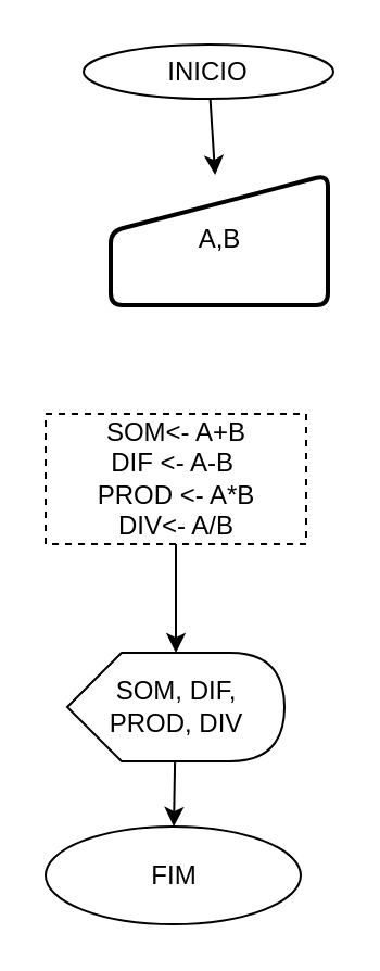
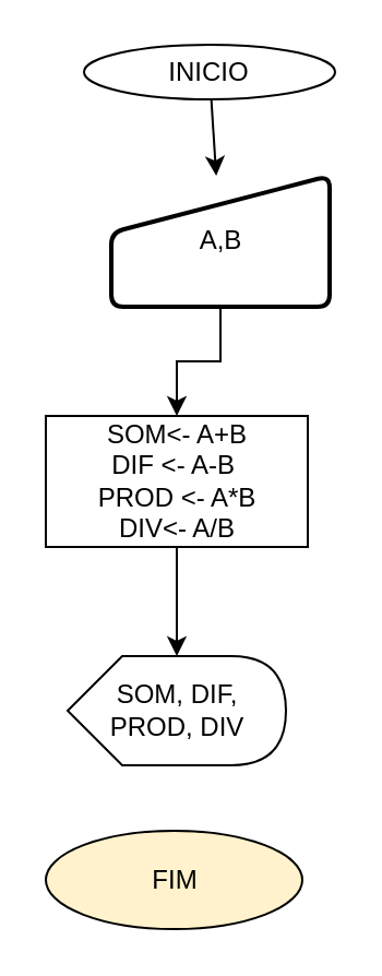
  <mxCell id="0" />
  <mxCell id="1" parent="0" />
  <mxCell id="2" value="" style="rounded=0;orthogonalLoop=1;jettySize=auto;html=1;" edge="1" parent="1" source="3" target="10"><mxGeometry relative="1" as="geometry" /></mxCell>
  <mxCell id="3" value="INICIO" style="ellipse;whiteSpace=wrap;html=1;" parent="1" vertex="1"><mxGeometry x="38" y="20" width="115" height="25" as="geometry" /></mxCell>
  <mxCell id="4" value="" style="edgeStyle=none;rounded=0;orthogonalLoop=1;jettySize=auto;html=1;" parent="1" source="5" target="7" edge="1"><mxGeometry relative="1" as="geometry" /></mxCell>
- <mxCell id="5" value="SOM&amp;lt;- A+B&lt;br&gt;DIF &amp;lt;- A-B&amp;nbsp;&lt;br&gt;PROD &amp;lt;- A*B&lt;br&gt;DIV&amp;lt;- A/B" style="whiteSpace=wrap;html=1;dashed=1;" parent="1" vertex="1"><mxGeometry x="20.5" y="190" width="120" height="60" as="geometry" /></mxCell>
- <mxCell id="6" value="" style="edgeStyle=none;rounded=0;orthogonalLoop=1;jettySize=auto;html=1;" parent="1" source="7" target="8" edge="1"><mxGeometry relative="1" as="geometry" /></mxCell>
+ <mxCell id="5" value="SOM&amp;lt;- A+B&lt;br&gt;DIF &amp;lt;- A-B&amp;nbsp;&lt;br&gt;PROD &amp;lt;- A*B&lt;br&gt;DIV&amp;lt;- A/B" style="whiteSpace=wrap;html=1;" parent="1" vertex="1"><mxGeometry x="20.5" y="190" width="120" height="60" as="geometry" /></mxCell>
  <mxCell id="7" value="SOM, DIF, &lt;br&gt;PROD, DIV" style="shape=display;whiteSpace=wrap;html=1;" parent="1" vertex="1"><mxGeometry x="30.5" y="300" width="100" height="50" as="geometry" /></mxCell>
- <mxCell id="8" value="FIM" style="ellipse;whiteSpace=wrap;html=1;" parent="1" vertex="1"><mxGeometry x="20.5" y="380" width="117.5" height="45" as="geometry" /></mxCell>
+ <mxCell id="8" value="FIM" style="ellipse;whiteSpace=wrap;html=1;fillColor=#fff2cc;" parent="1" vertex="1"><mxGeometry x="20.5" y="380" width="117.5" height="45" as="geometry" /></mxCell>
+ <mxCell id="9" value="" style="edgeStyle=orthogonalEdgeStyle;rounded=0;orthogonalLoop=1;jettySize=auto;html=1;" edge="1" parent="1" source="10" target="5"><mxGeometry relative="1" as="geometry" /></mxCell>
  <mxCell id="10" value="&lt;span&gt;A,B&lt;/span&gt;" style="html=1;strokeWidth=2;shape=manualInput;whiteSpace=wrap;rounded=1;size=26;arcSize=11;" vertex="1" parent="1"><mxGeometry x="50.5" y="80" width="100" height="60" as="geometry" /></mxCell>
